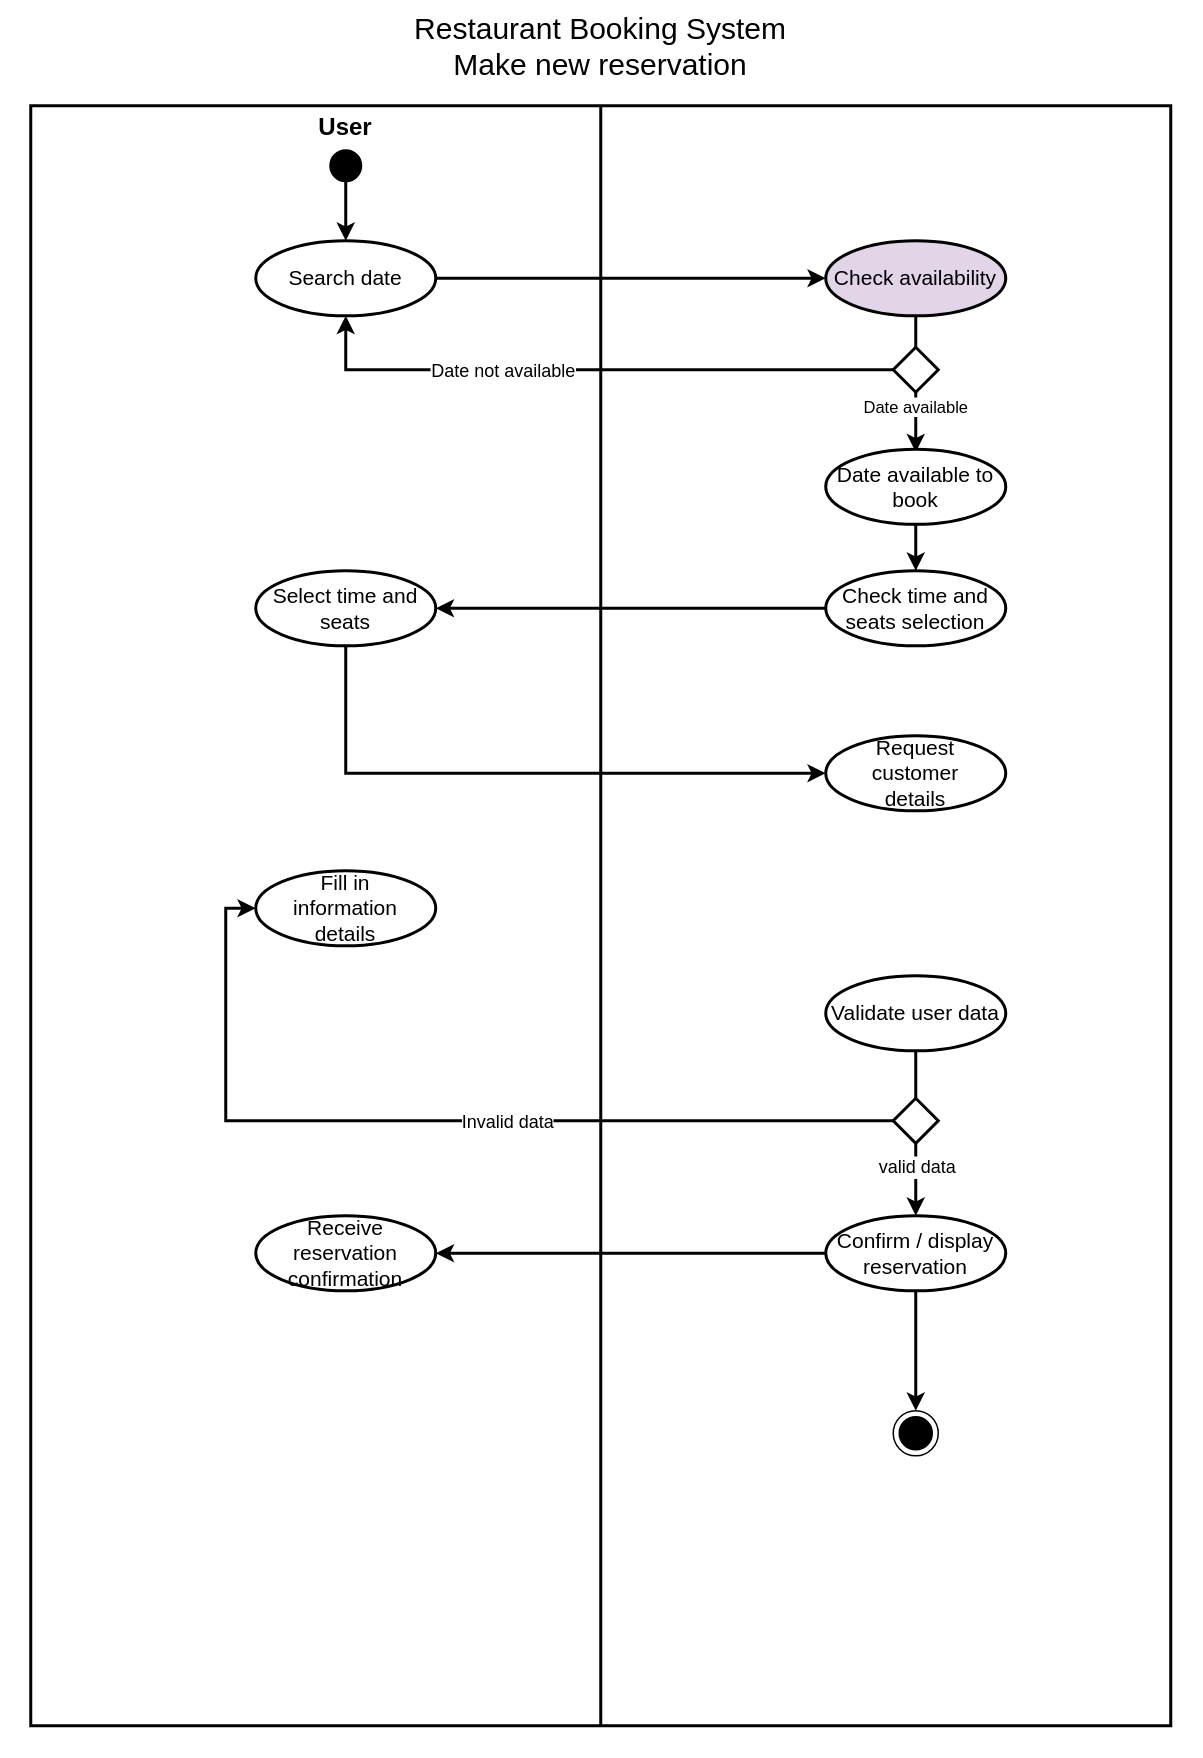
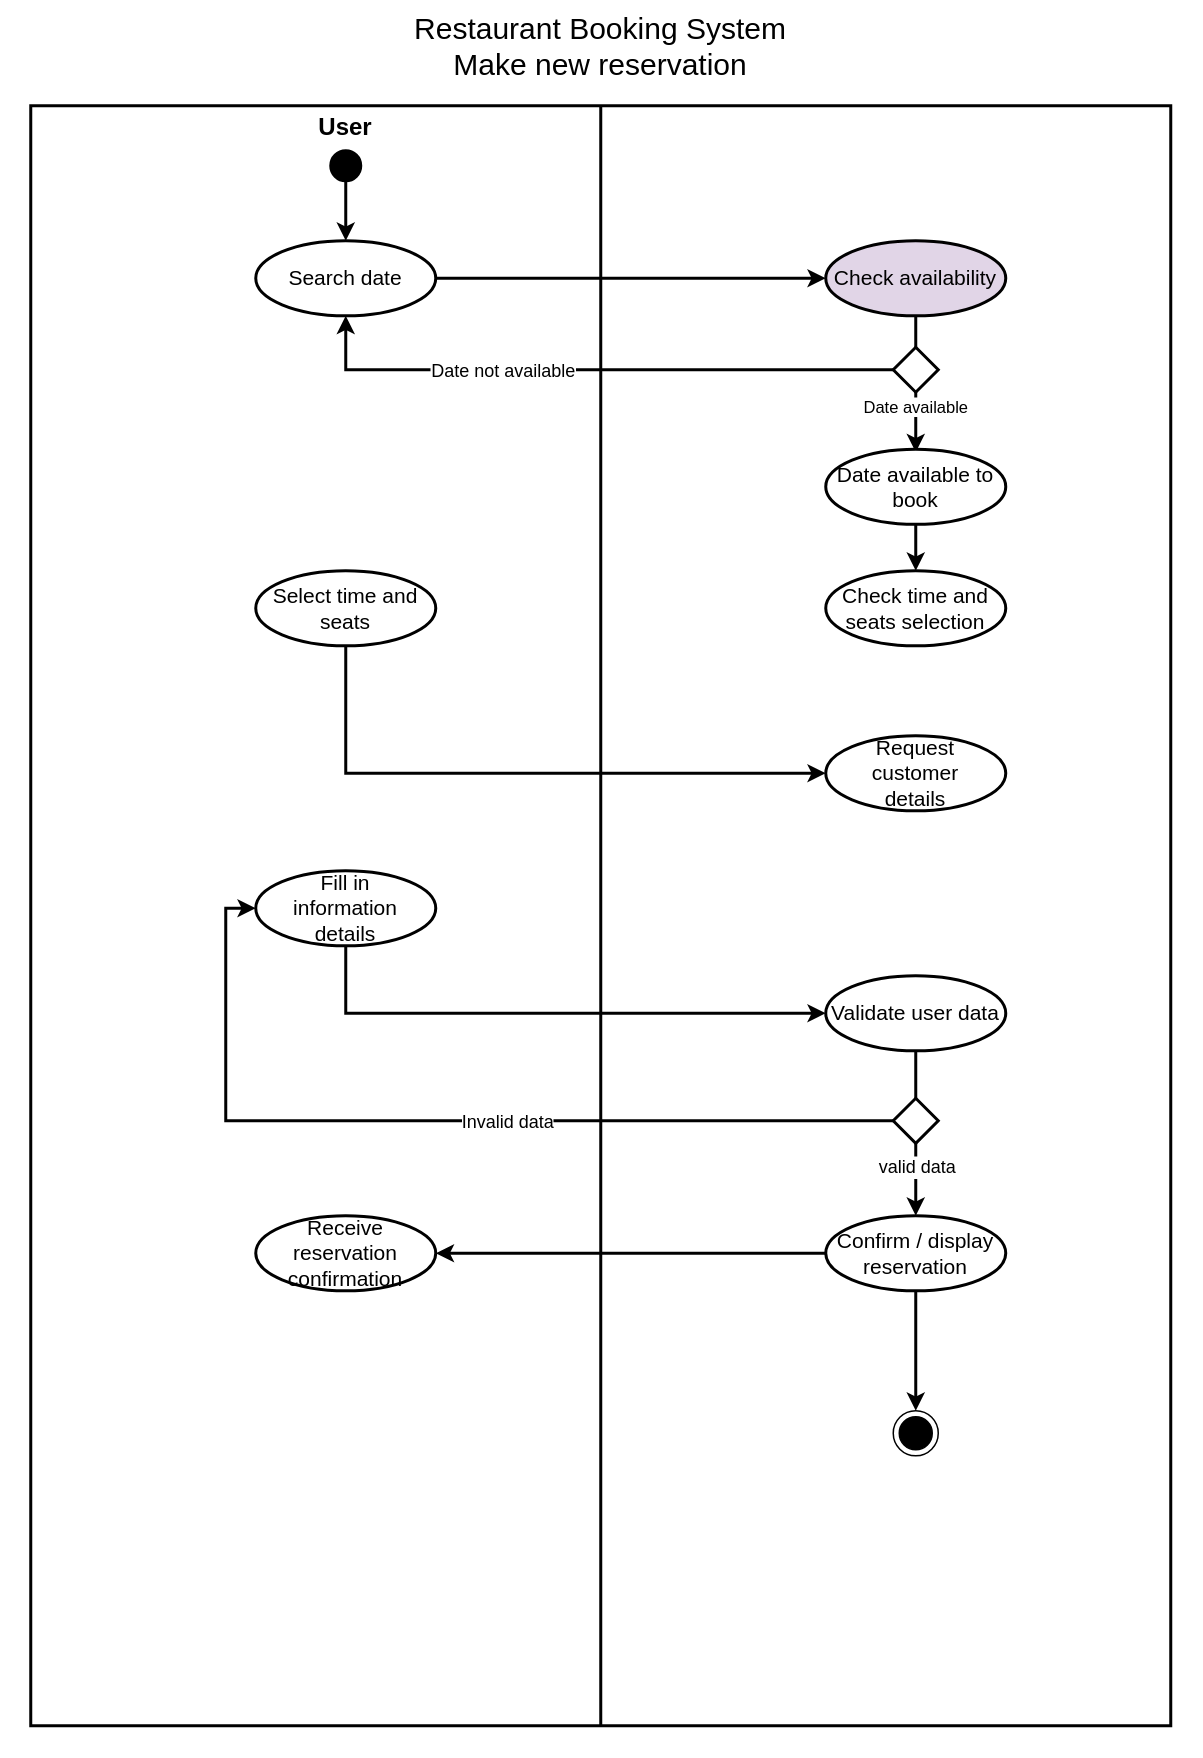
  <mxCell id="0" />
  <mxCell id="1" parent="0" />
  <mxCell id="2" value="" style="rounded=0;whiteSpace=wrap;html=1;strokeWidth=2;" vertex="1" parent="1"><mxGeometry x="20" y="70" width="760" height="1080" as="geometry" /></mxCell>
  <mxCell id="3" value="" style="endArrow=none;html=1;exitX=0.5;exitY=0;exitDx=0;exitDy=0;entryX=0.5;entryY=1;entryDx=0;entryDy=0;strokeWidth=2;" parent="1" edge="1" target="2" source="2"><mxGeometry width="50" height="50" relative="1" as="geometry"><mxPoint x="380" y="40" as="sourcePoint" /><mxPoint x="380" y="1130" as="targetPoint" /></mxGeometry></mxCell>
  <mxCell id="4" value="&lt;div style=&quot;text-align: center&quot;&gt;&lt;span&gt;&lt;font style=&quot;font-size: 16px&quot;&gt;&lt;b&gt;User&lt;/b&gt;&lt;/font&gt;&lt;/span&gt;&lt;/div&gt;" style="text;html=1;strokeColor=none;fillColor=none;align=center;verticalAlign=middle;whiteSpace=wrap;rounded=0;" vertex="1" parent="1"><mxGeometry x="190" y="74" width="80" height="20" as="geometry" /></mxCell>
  <mxCell id="5" value="&lt;font style=&quot;font-size: 20px&quot;&gt;Restaurant Booking System&lt;br&gt;Make new reservation&lt;br&gt;&lt;/font&gt;" style="text;html=1;strokeColor=none;fillColor=none;align=center;verticalAlign=middle;whiteSpace=wrap;rounded=0;" vertex="1" parent="1"><mxGeometry x="225" y="20" width="350" height="20" as="geometry" /></mxCell>
  <mxCell id="6" value="" style="edgeStyle=orthogonalEdgeStyle;rounded=0;orthogonalLoop=1;jettySize=auto;html=1;strokeWidth=2;" edge="1" parent="1" source="7" target="9"><mxGeometry relative="1" as="geometry" /></mxCell>
  <mxCell id="7" value="&lt;font style=&quot;font-size: 14px&quot;&gt;Search date&lt;/font&gt;" style="ellipse;whiteSpace=wrap;html=1;strokeWidth=2;align=center;" vertex="1" parent="1"><mxGeometry x="170" y="160" width="120" height="50" as="geometry" /></mxCell>
  <mxCell id="8" value="Date available" style="edgeStyle=orthogonalEdgeStyle;rounded=0;orthogonalLoop=1;jettySize=auto;html=1;strokeWidth=2;" edge="1" parent="1" source="9"><mxGeometry x="0.348" relative="1" as="geometry"><mxPoint x="610" y="212" as="sourcePoint" /><mxPoint x="610" y="301" as="targetPoint" /><mxPoint as="offset" /></mxGeometry></mxCell>
  <mxCell id="9" value="&lt;span style=&quot;font-size: 14px&quot;&gt;Check availability&lt;/span&gt;" style="ellipse;whiteSpace=wrap;html=1;strokeWidth=2;align=center;fillColor=#e1d5e7;" vertex="1" parent="1"><mxGeometry x="550" y="160" width="120" height="50" as="geometry" /></mxCell>
  <mxCell id="10" value="" style="edgeStyle=orthogonalEdgeStyle;rounded=0;orthogonalLoop=1;jettySize=auto;html=1;strokeWidth=2;" edge="1" parent="1" source="11" target="13"><mxGeometry relative="1" as="geometry" /></mxCell>
  <mxCell id="11" value="&lt;span style=&quot;font-size: 14px&quot;&gt;Date available to book&lt;/span&gt;" style="ellipse;whiteSpace=wrap;html=1;strokeWidth=2;align=center;" vertex="1" parent="1"><mxGeometry x="550" y="299" width="120" height="50" as="geometry" /></mxCell>
- <mxCell id="12" value="" style="edgeStyle=orthogonalEdgeStyle;rounded=0;orthogonalLoop=1;jettySize=auto;html=1;strokeWidth=2;" edge="1" parent="1" source="13" target="15"><mxGeometry relative="1" as="geometry" /></mxCell>
  <mxCell id="13" value="&lt;span style=&quot;font-size: 14px&quot;&gt;Check time and seats selection&lt;/span&gt;" style="ellipse;whiteSpace=wrap;html=1;strokeWidth=2;align=center;" vertex="1" parent="1"><mxGeometry x="550" y="380" width="120" height="50" as="geometry" /></mxCell>
  <mxCell id="14" value="" style="edgeStyle=orthogonalEdgeStyle;rounded=0;orthogonalLoop=1;jettySize=auto;html=1;strokeWidth=2;exitX=0.5;exitY=1;exitDx=0;exitDy=0;entryX=0;entryY=0.5;entryDx=0;entryDy=0;" edge="1" parent="1" source="15" target="16"><mxGeometry relative="1" as="geometry" /></mxCell>
  <mxCell id="15" value="&lt;span style=&quot;font-size: 14px&quot;&gt;Select time and seats&lt;/span&gt;" style="ellipse;whiteSpace=wrap;html=1;strokeWidth=2;align=center;" vertex="1" parent="1"><mxGeometry x="170" y="380" width="120" height="50" as="geometry" /></mxCell>
  <mxCell id="16" value="&lt;span style=&quot;font-size: 14px&quot;&gt;Request &lt;br&gt;customer &lt;br&gt;details&lt;/span&gt;" style="ellipse;whiteSpace=wrap;html=1;strokeWidth=2;align=center;" vertex="1" parent="1"><mxGeometry x="550" y="490" width="120" height="50" as="geometry" /></mxCell>
+ <mxCell id="17" value="" style="edgeStyle=orthogonalEdgeStyle;rounded=0;orthogonalLoop=1;jettySize=auto;html=1;strokeWidth=2;entryX=0;entryY=0.5;entryDx=0;entryDy=0;exitX=0.5;exitY=1;exitDx=0;exitDy=0;" edge="1" parent="1" source="18" target="21"><mxGeometry relative="1" as="geometry" /></mxCell>
  <mxCell id="18" value="&lt;span style=&quot;font-size: 14px&quot;&gt;Fill in &lt;br&gt;information &lt;br&gt;details&lt;/span&gt;" style="ellipse;whiteSpace=wrap;html=1;strokeWidth=2;align=center;" vertex="1" parent="1"><mxGeometry x="170" y="580" width="120" height="50" as="geometry" /></mxCell>
  <mxCell id="19" value="" style="edgeStyle=orthogonalEdgeStyle;rounded=0;orthogonalLoop=1;jettySize=auto;html=1;strokeWidth=2;" edge="1" parent="1" source="21" target="24"><mxGeometry relative="1" as="geometry" /></mxCell>
  <mxCell id="20" value="valid data" style="text;html=1;resizable=0;points=[];align=center;verticalAlign=middle;labelBackgroundColor=#ffffff;" vertex="1" connectable="0" parent="19"><mxGeometry x="0.394" relative="1" as="geometry"><mxPoint as="offset" /></mxGeometry></mxCell>
  <mxCell id="21" value="&lt;span style=&quot;font-size: 14px&quot;&gt;Validate user data&lt;/span&gt;&lt;br&gt;" style="ellipse;whiteSpace=wrap;html=1;strokeWidth=2;align=center;" vertex="1" parent="1"><mxGeometry x="550" y="650" width="120" height="50" as="geometry" /></mxCell>
  <mxCell id="22" value="" style="edgeStyle=orthogonalEdgeStyle;rounded=0;orthogonalLoop=1;jettySize=auto;html=1;strokeWidth=2;" edge="1" parent="1" source="24" target="25"><mxGeometry relative="1" as="geometry" /></mxCell>
  <mxCell id="23" value="" style="edgeStyle=orthogonalEdgeStyle;rounded=0;orthogonalLoop=1;jettySize=auto;html=1;strokeWidth=2;" edge="1" parent="1" source="24"><mxGeometry relative="1" as="geometry"><mxPoint x="610" y="940" as="targetPoint" /></mxGeometry></mxCell>
  <mxCell id="24" value="&lt;span style=&quot;font-size: 14px&quot;&gt;Confirm / display reservation&lt;/span&gt;&lt;br&gt;" style="ellipse;whiteSpace=wrap;html=1;strokeWidth=2;align=center;" vertex="1" parent="1"><mxGeometry x="550" y="810" width="120" height="50" as="geometry" /></mxCell>
  <mxCell id="25" value="&lt;span style=&quot;font-size: 14px&quot;&gt;Receive reservation confirmation&lt;/span&gt;&lt;br&gt;" style="ellipse;whiteSpace=wrap;html=1;strokeWidth=2;align=center;" vertex="1" parent="1"><mxGeometry x="170" y="810" width="120" height="50" as="geometry" /></mxCell>
  <mxCell id="26" value="" style="edgeStyle=orthogonalEdgeStyle;rounded=0;orthogonalLoop=1;jettySize=auto;html=1;strokeWidth=2;" edge="1" parent="1" source="27" target="7"><mxGeometry relative="1" as="geometry" /></mxCell>
  <mxCell id="27" value="" style="ellipse;whiteSpace=wrap;html=1;aspect=fixed;strokeWidth=2;align=center;fillColor=#000000;" vertex="1" parent="1"><mxGeometry x="220" y="100" width="20" height="20" as="geometry" /></mxCell>
  <mxCell id="28" value="" style="edgeStyle=orthogonalEdgeStyle;rounded=0;orthogonalLoop=1;jettySize=auto;html=1;strokeWidth=2;entryX=0.5;entryY=1;entryDx=0;entryDy=0;" edge="1" parent="1" source="30" target="7"><mxGeometry relative="1" as="geometry"><mxPoint x="515" y="255" as="targetPoint" /></mxGeometry></mxCell>
  <mxCell id="29" value="Date not available" style="text;html=1;resizable=0;points=[];align=center;verticalAlign=middle;labelBackgroundColor=#ffffff;" vertex="1" connectable="0" parent="28"><mxGeometry x="-0.216" y="-1" relative="1" as="geometry"><mxPoint x="-104" y="1" as="offset" /></mxGeometry></mxCell>
  <mxCell id="30" value="" style="rhombus;whiteSpace=wrap;html=1;strokeWidth=2;fillColor=#FFFFFF;align=center;" vertex="1" parent="1"><mxGeometry x="595" y="231" width="30" height="30" as="geometry" /></mxCell>
  <mxCell id="31" value="" style="edgeStyle=orthogonalEdgeStyle;rounded=0;orthogonalLoop=1;jettySize=auto;html=1;strokeWidth=2;entryX=0;entryY=0.5;entryDx=0;entryDy=0;" edge="1" parent="1" source="33" target="18"><mxGeometry relative="1" as="geometry"><mxPoint x="515" y="747" as="targetPoint" /></mxGeometry></mxCell>
  <mxCell id="32" value="Invalid data" style="text;html=1;resizable=0;points=[];align=center;verticalAlign=middle;labelBackgroundColor=#ffffff;" vertex="1" connectable="0" parent="31"><mxGeometry x="-0.149" y="1" relative="1" as="geometry"><mxPoint as="offset" /></mxGeometry></mxCell>
  <mxCell id="33" value="" style="rhombus;whiteSpace=wrap;html=1;strokeWidth=2;fillColor=#FFFFFF;align=center;" vertex="1" parent="1"><mxGeometry x="595" y="731.667" width="30" height="30" as="geometry" /></mxCell>
  <mxCell id="34" value="" style="ellipse;html=1;shape=endState;fillColor=#000000;strokeColor=#000000;align=center;" vertex="1" parent="1"><mxGeometry x="595" y="940" width="30" height="30" as="geometry" /></mxCell>
